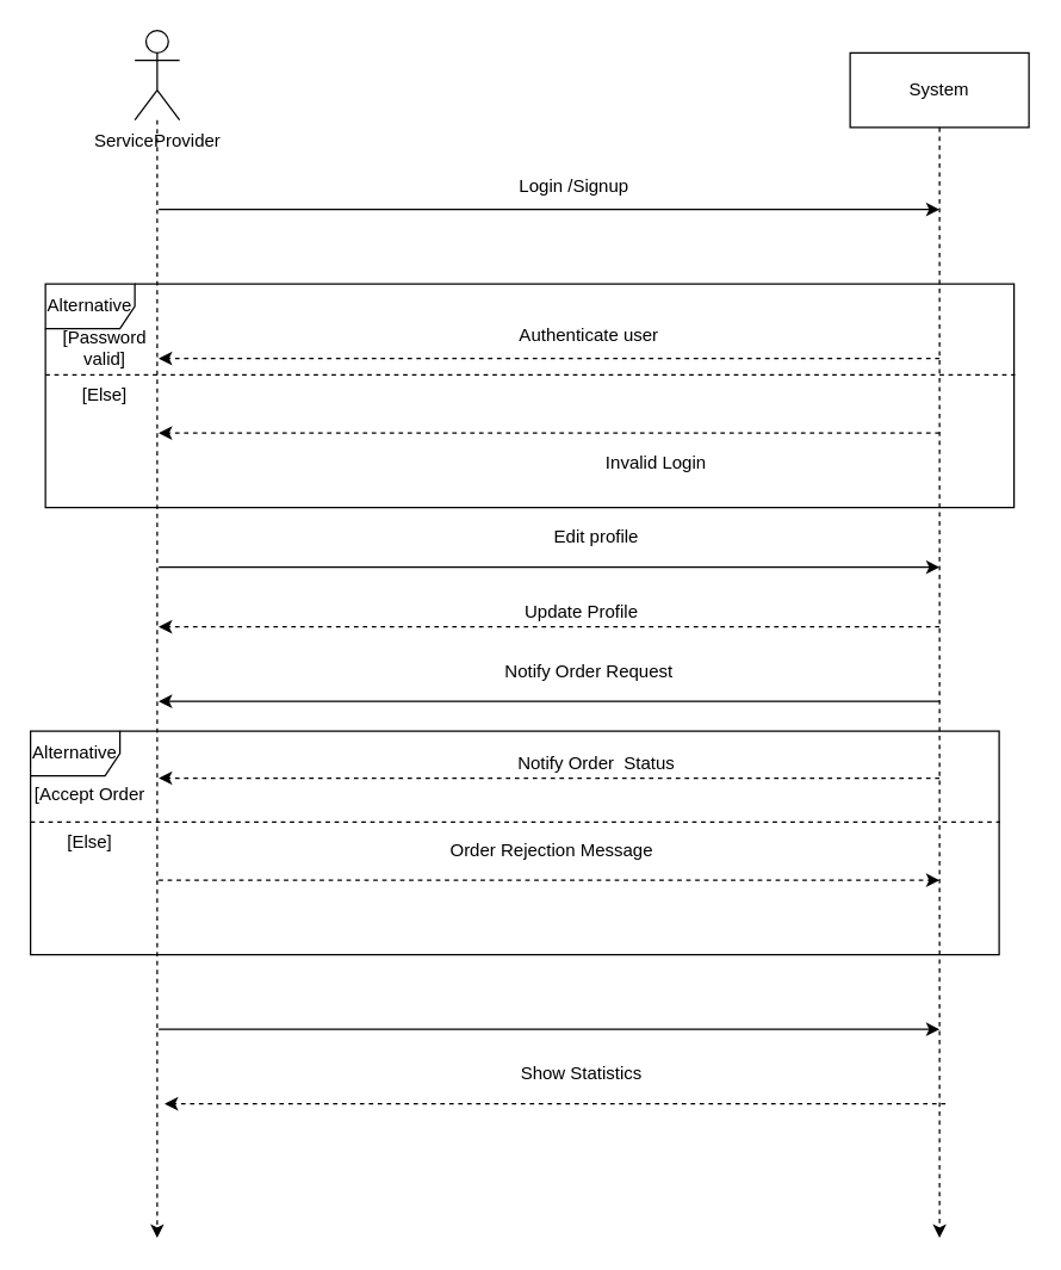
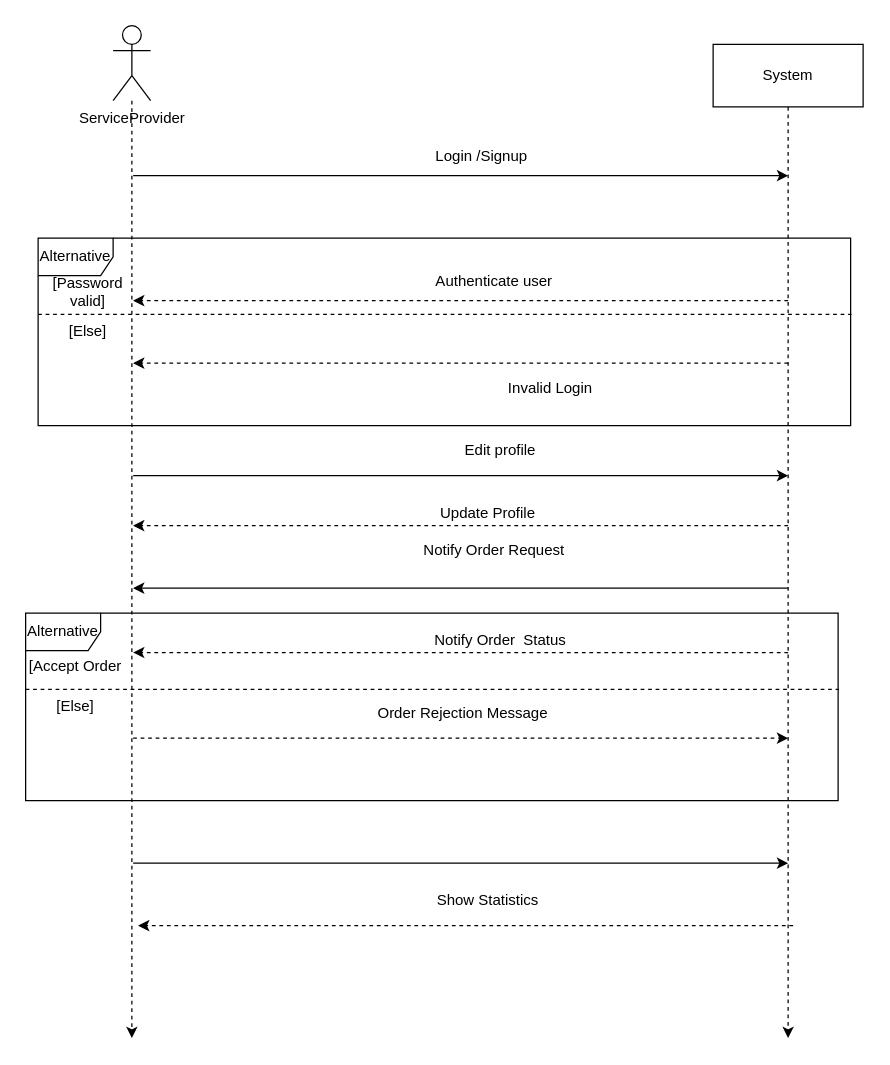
  <mxCell id="0" />
  <mxCell id="1" parent="0" />
  <mxCell id="2" value="" style="group" vertex="1" connectable="0" parent="1"><mxGeometry x="30" y="190" width="650" height="150" as="geometry" /></mxCell>
  <mxCell id="3" value="Alternative" style="shape=umlFrame;whiteSpace=wrap;html=1;" vertex="1" parent="2"><mxGeometry width="650" height="150" as="geometry" /></mxCell>
  <mxCell id="4" value="" style="endArrow=none;html=1;rounded=0;dashed=1;entryX=1.001;entryY=0.407;entryDx=0;entryDy=0;entryPerimeter=0;" edge="1" parent="2" target="3"><mxGeometry width="50" height="50" relative="1" as="geometry"><mxPoint y="61.071" as="sourcePoint" /><mxPoint x="410" y="-85.714" as="targetPoint" /></mxGeometry></mxCell>
  <mxCell id="5" value="[Password valid]" style="text;html=1;strokeColor=none;fillColor=none;align=center;verticalAlign=middle;whiteSpace=wrap;rounded=0;" vertex="1" parent="2"><mxGeometry y="31.579" width="80" height="23.684" as="geometry" /></mxCell>
  <mxCell id="6" value="[Else]" style="text;html=1;strokeColor=none;fillColor=none;align=center;verticalAlign=middle;whiteSpace=wrap;rounded=0;" vertex="1" parent="2"><mxGeometry y="63.158" width="80" height="23.684" as="geometry" /></mxCell>
  <mxCell id="7" style="edgeStyle=orthogonalEdgeStyle;rounded=0;orthogonalLoop=1;jettySize=auto;html=1;dashed=1;" edge="1" parent="1" source="8"><mxGeometry relative="1" as="geometry"><mxPoint x="105" y="830" as="targetPoint" /></mxGeometry></mxCell>
  <mxCell id="8" value="ServiceProvider" style="shape=umlActor;verticalLabelPosition=bottom;verticalAlign=top;html=1;outlineConnect=0;" vertex="1" parent="1"><mxGeometry x="90" width="30" height="60" as="geometry" y="20" /></mxCell>
  <mxCell id="9" style="edgeStyle=orthogonalEdgeStyle;rounded=0;orthogonalLoop=1;jettySize=auto;html=1;dashed=1;" edge="1" parent="1" source="10"><mxGeometry relative="1" as="geometry"><mxPoint x="630" y="830" as="targetPoint" /></mxGeometry></mxCell>
  <mxCell id="10" value="System" style="rounded=0;whiteSpace=wrap;html=1;" vertex="1" parent="1"><mxGeometry x="570" y="35" width="120" height="50" as="geometry" /></mxCell>
  <mxCell id="11" value="" style="endArrow=classic;html=1;rounded=0;" edge="1" parent="1"><mxGeometry width="50" height="50" relative="1" as="geometry"><mxPoint x="106" y="140" as="sourcePoint" /><mxPoint x="630" y="140" as="targetPoint" /></mxGeometry></mxCell>
  <mxCell id="12" value="Login /Signup" style="text;html=1;strokeColor=none;fillColor=none;align=center;verticalAlign=middle;whiteSpace=wrap;rounded=0;" vertex="1" parent="1"><mxGeometry x="310" y="110" width="150" height="30" as="geometry" /></mxCell>
  <mxCell id="13" value="" style="endArrow=classic;html=1;rounded=0;dashed=1;" edge="1" parent="1"><mxGeometry width="50" height="50" relative="1" as="geometry"><mxPoint x="630" y="240" as="sourcePoint" /><mxPoint x="106" y="240" as="targetPoint" /></mxGeometry></mxCell>
  <mxCell id="14" value="Authenticate user" style="text;html=1;strokeColor=none;fillColor=none;align=center;verticalAlign=middle;whiteSpace=wrap;rounded=0;" vertex="1" parent="1"><mxGeometry x="320" y="210" width="150" height="30" as="geometry" /></mxCell>
  <mxCell id="15" value="" style="endArrow=classic;html=1;rounded=0;dashed=1;" edge="1" parent="1"><mxGeometry width="50" height="50" relative="1" as="geometry"><mxPoint x="630" y="290" as="sourcePoint" /><mxPoint x="106" y="290" as="targetPoint" /></mxGeometry></mxCell>
  <mxCell id="16" value="Invalid Login" style="text;html=1;strokeColor=none;fillColor=none;align=center;verticalAlign=middle;whiteSpace=wrap;rounded=0;" vertex="1" parent="1"><mxGeometry x="360" y="300" width="160" height="20" as="geometry" /></mxCell>
  <mxCell id="17" value="" style="endArrow=classic;html=1;rounded=0;" edge="1" parent="1"><mxGeometry width="50" height="50" relative="1" as="geometry"><mxPoint x="106" y="380" as="sourcePoint" /><mxPoint x="630" y="380" as="targetPoint" /></mxGeometry></mxCell>
  <mxCell id="18" value="" style="endArrow=classic;html=1;rounded=0;dashed=1;" edge="1" parent="1"><mxGeometry width="50" height="50" relative="1" as="geometry"><mxPoint x="630" y="420" as="sourcePoint" /><mxPoint x="106" y="420" as="targetPoint" /></mxGeometry></mxCell>
  <mxCell id="19" value="" style="endArrow=classic;html=1;rounded=0;dashed=1;" edge="1" parent="1"><mxGeometry width="50" height="50" relative="1" as="geometry"><mxPoint x="634" y="740" as="sourcePoint" /><mxPoint x="110" y="740" as="targetPoint" /></mxGeometry></mxCell>
  <mxCell id="20" value="" style="endArrow=classic;html=1;rounded=0;" edge="1" parent="1"><mxGeometry width="50" height="50" relative="1" as="geometry"><mxPoint x="106" y="690" as="sourcePoint" /><mxPoint x="630" y="690" as="targetPoint" /></mxGeometry></mxCell>
  <mxCell id="21" value="" style="endArrow=classic;html=1;rounded=0;" edge="1" parent="1"><mxGeometry width="50" height="50" relative="1" as="geometry"><mxPoint x="630" y="470" as="sourcePoint" /><mxPoint x="106" y="470" as="targetPoint" /></mxGeometry></mxCell>
  <mxCell id="22" value="Edit profile" style="text;html=1;strokeColor=none;fillColor=none;align=center;verticalAlign=middle;whiteSpace=wrap;rounded=0;" vertex="1" parent="1"><mxGeometry x="320" y="350" width="160" height="20" as="geometry" /></mxCell>
  <mxCell id="23" value="Update Profile" style="text;html=1;strokeColor=none;fillColor=none;align=center;verticalAlign=middle;whiteSpace=wrap;rounded=0;" vertex="1" parent="1"><mxGeometry x="310" y="400" width="160" height="20" as="geometry" /></mxCell>
  <mxCell id="24" value="" style="group" vertex="1" connectable="0" parent="1"><mxGeometry x="20" y="490" width="650" height="150" as="geometry" /></mxCell>
  <mxCell id="25" value="" style="endArrow=none;html=1;rounded=0;dashed=1;entryX=1.001;entryY=0.407;entryDx=0;entryDy=0;entryPerimeter=0;" edge="1" parent="24" target="32"><mxGeometry width="50" height="50" relative="1" as="geometry"><mxPoint y="61.071" as="sourcePoint" /><mxPoint x="410" y="-85.714" as="targetPoint" /></mxGeometry></mxCell>
  <mxCell id="26" value="[Accept Order" style="text;html=1;strokeColor=none;fillColor=none;align=center;verticalAlign=middle;whiteSpace=wrap;rounded=0;" vertex="1" parent="24"><mxGeometry y="31.579" width="80" height="23.684" as="geometry" /></mxCell>
  <mxCell id="27" value="[Else]" style="text;html=1;strokeColor=none;fillColor=none;align=center;verticalAlign=middle;whiteSpace=wrap;rounded=0;" vertex="1" parent="24"><mxGeometry y="63.158" width="80" height="23.684" as="geometry" /></mxCell>
  <mxCell id="28" value="" style="endArrow=classic;html=1;rounded=0;dashed=1;" edge="1" parent="24"><mxGeometry width="50" height="50" relative="1" as="geometry"><mxPoint x="610" y="31.58" as="sourcePoint" /><mxPoint x="86" y="31.58" as="targetPoint" /></mxGeometry></mxCell>
  <mxCell id="29" value="Notify Order&amp;nbsp; Status" style="text;html=1;strokeColor=none;fillColor=none;align=center;verticalAlign=middle;whiteSpace=wrap;rounded=0;" vertex="1" parent="24"><mxGeometry x="300" y="11.58" width="160" height="20" as="geometry" /></mxCell>
  <mxCell id="30" value="" style="endArrow=classic;html=1;rounded=0;dashed=1;" edge="1" parent="24"><mxGeometry width="50" height="50" relative="1" as="geometry"><mxPoint x="86" y="100" as="sourcePoint" /><mxPoint x="610" y="100" as="targetPoint" /></mxGeometry></mxCell>
  <mxCell id="31" value="Order Rejection Message" style="text;html=1;strokeColor=none;fillColor=none;align=center;verticalAlign=middle;whiteSpace=wrap;rounded=0;" vertex="1" parent="24"><mxGeometry x="270" y="70" width="160" height="20" as="geometry" /></mxCell>
  <mxCell id="32" value="Alternative" style="shape=umlFrame;whiteSpace=wrap;html=1;" vertex="1" parent="24"><mxGeometry width="650" height="150" as="geometry" /></mxCell>
  <mxCell id="33" value="Show Statistics" style="text;html=1;strokeColor=none;fillColor=none;align=center;verticalAlign=middle;whiteSpace=wrap;rounded=0;" vertex="1" parent="1"><mxGeometry x="310" y="710" width="160" height="20" as="geometry" /></mxCell>
- <mxCell id="34" value="Notify Order Request" style="text;html=1;strokeColor=none;fillColor=none;align=center;verticalAlign=middle;whiteSpace=wrap;rounded=0;" vertex="1" parent="1"><mxGeometry x="315" y="440" width="160" height="20" as="geometry" /></mxCell>
+ <mxCell id="34" value="Notify Order Request" style="text;html=1;strokeColor=none;fillColor=none;align=center;verticalAlign=middle;whiteSpace=wrap;rounded=0;" vertex="1" parent="1"><mxGeometry x="315" y="430" width="160" height="20" as="geometry" /></mxCell>
